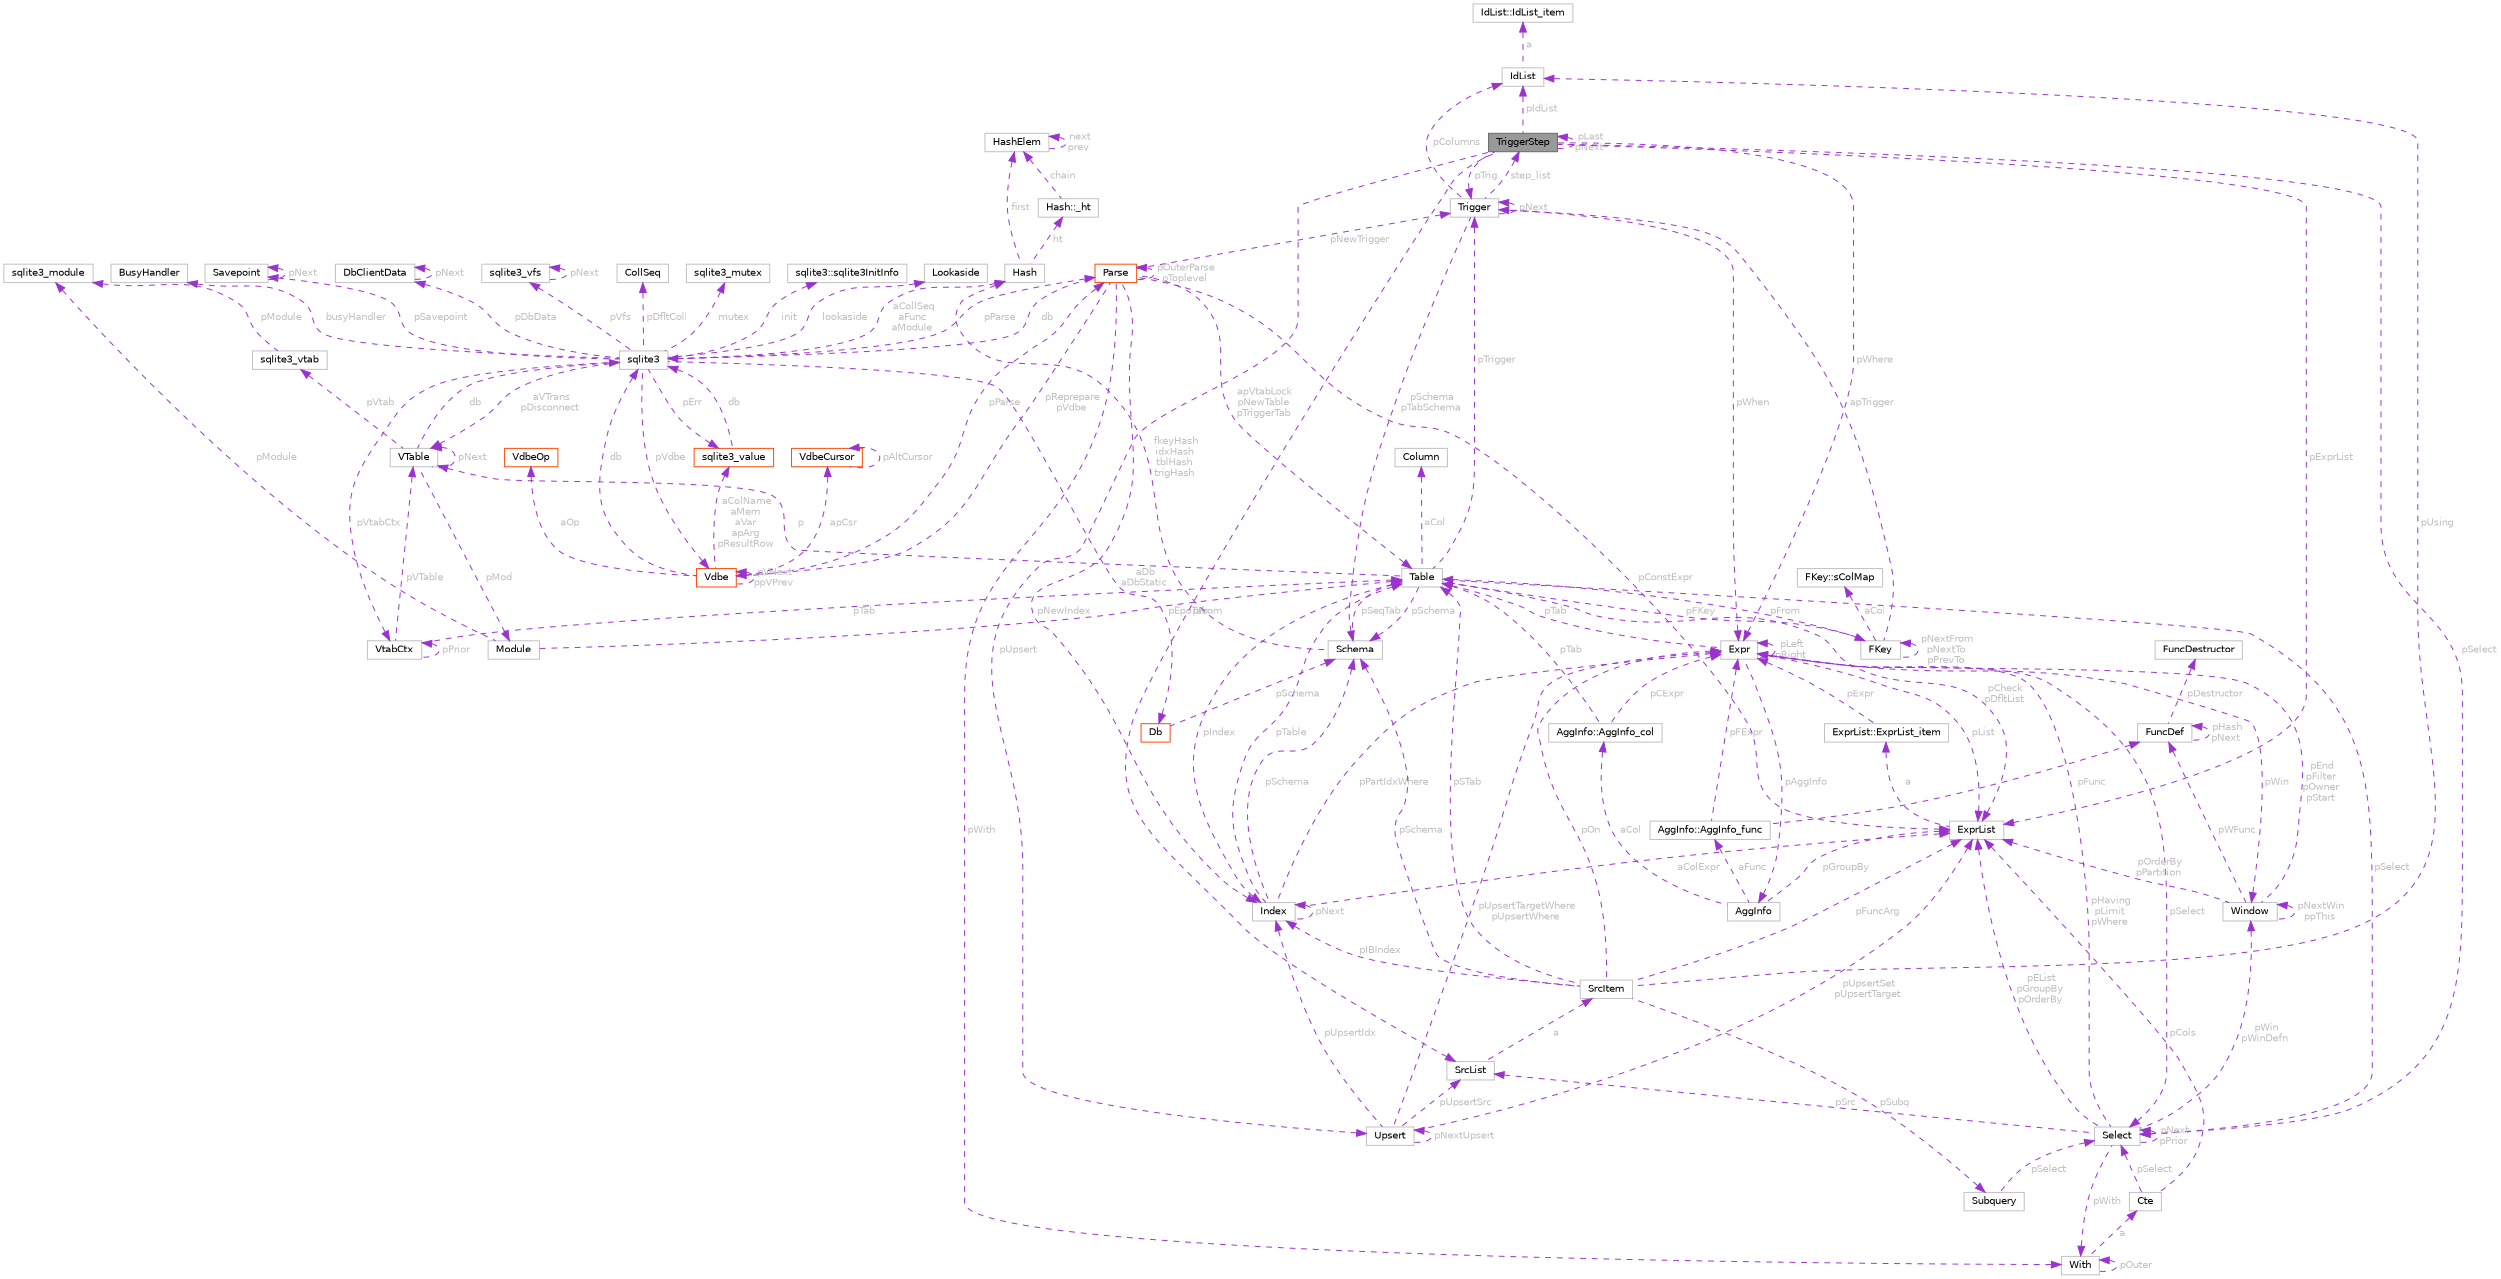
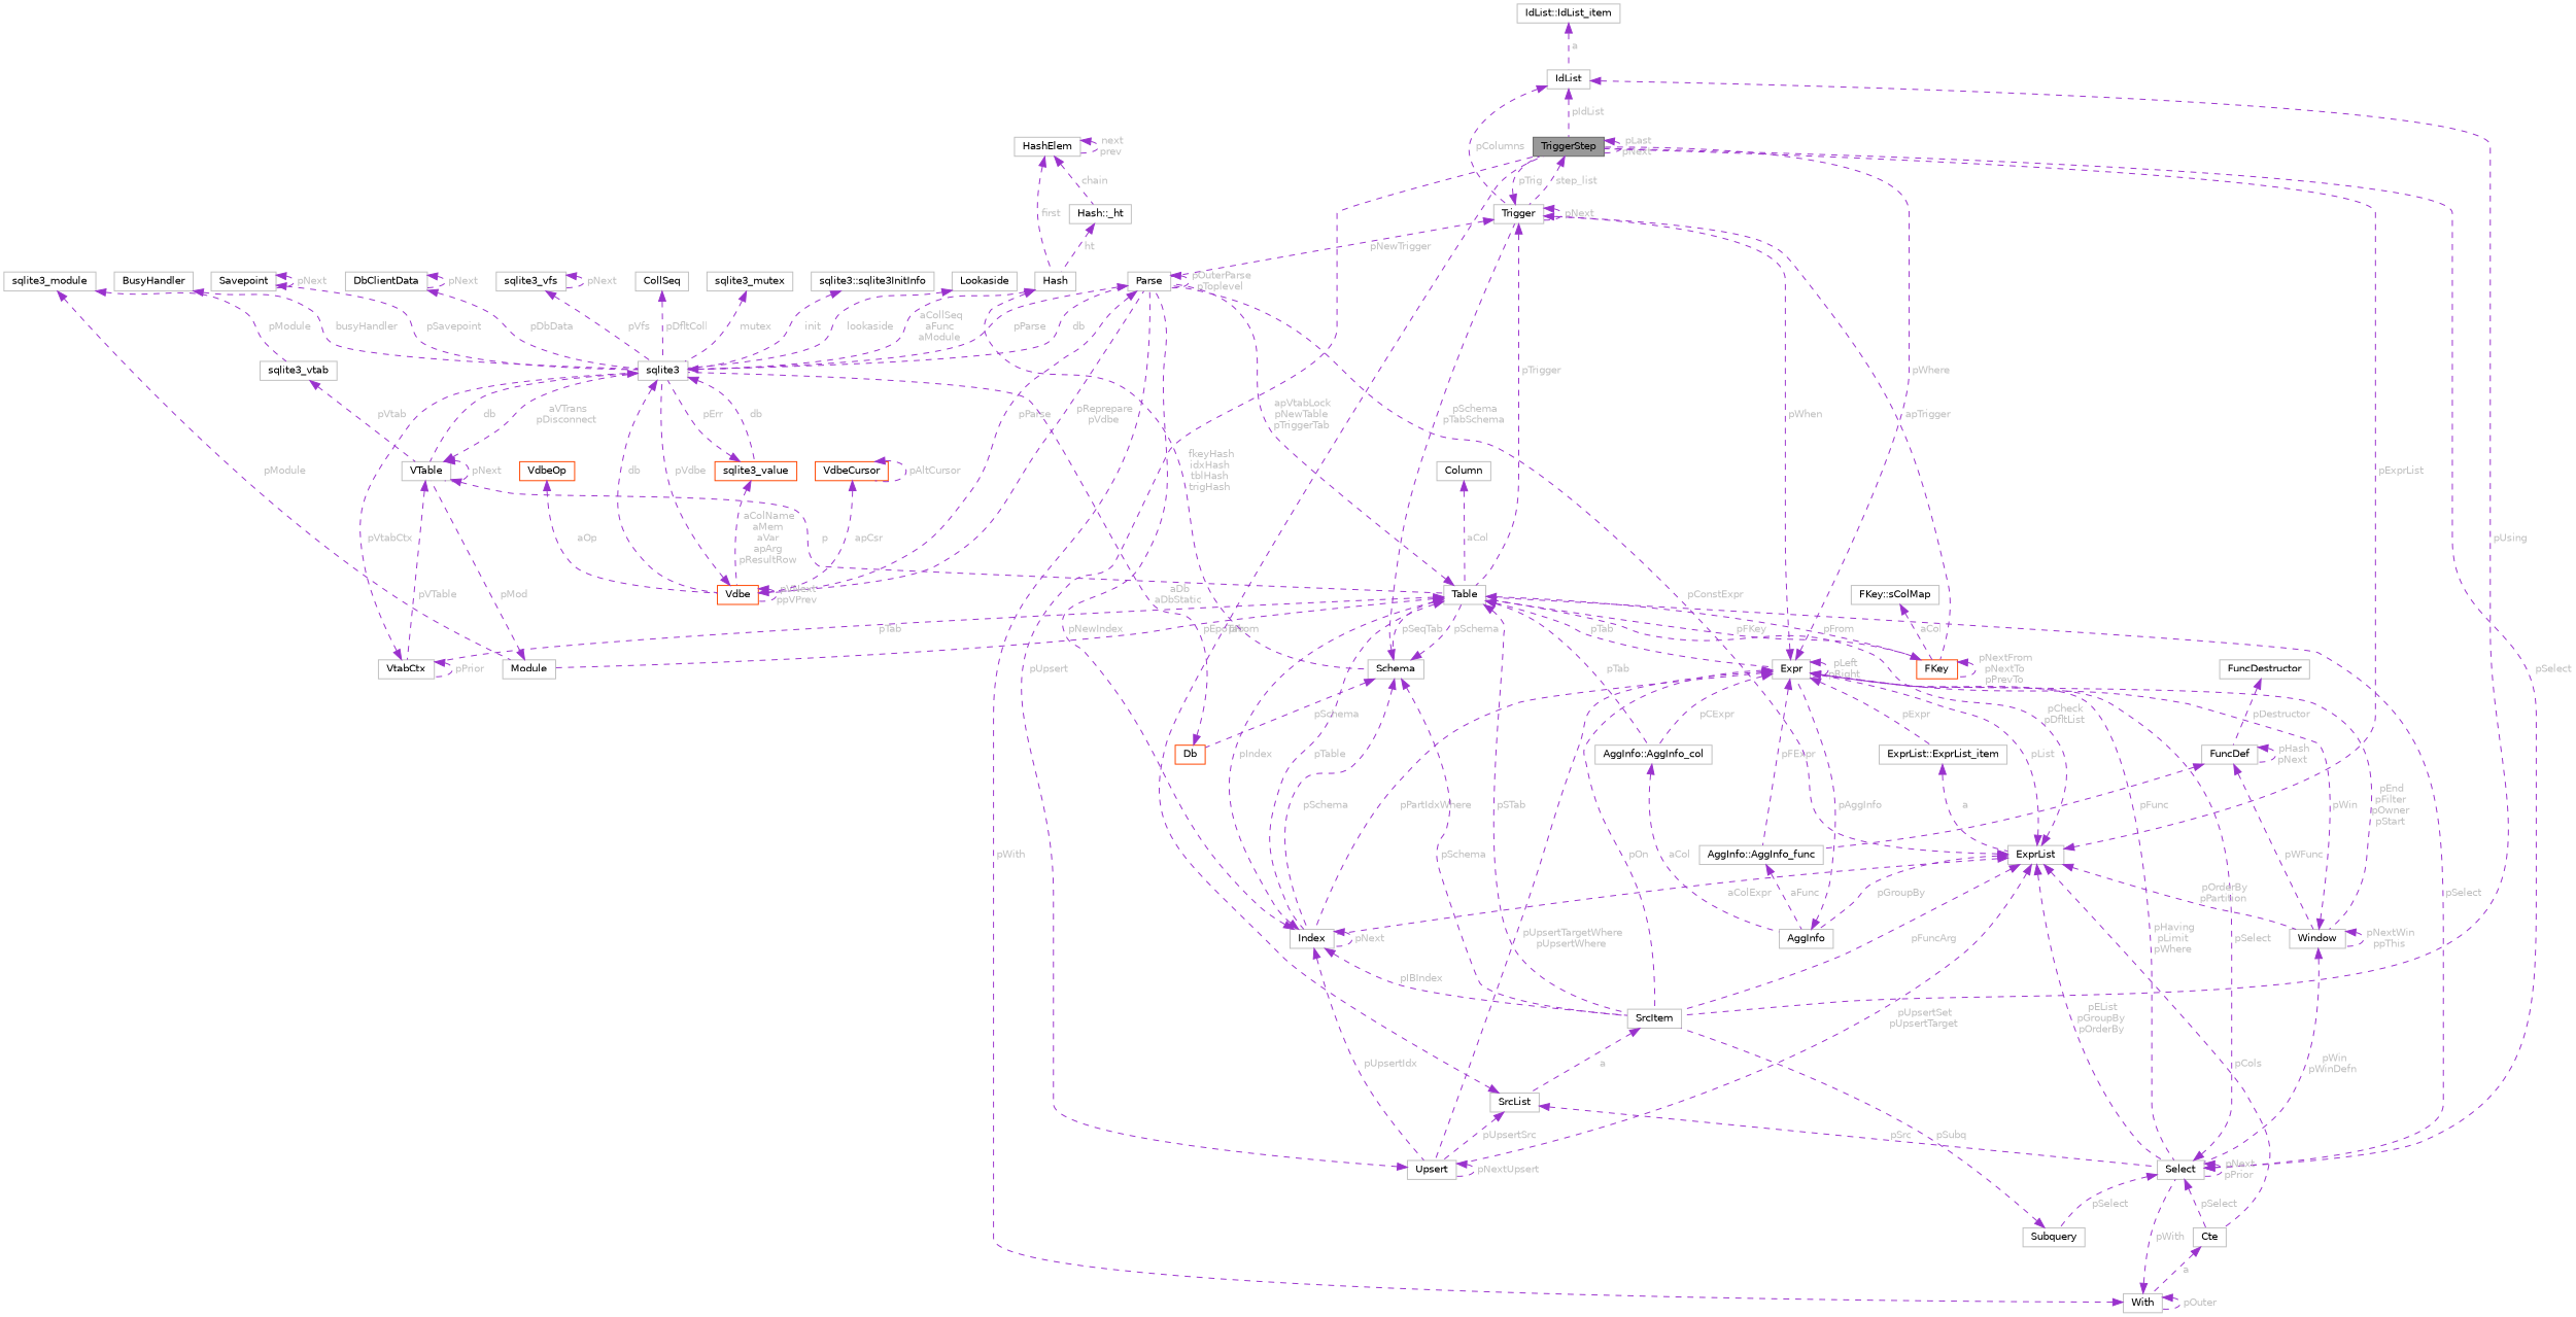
  digraph {
    node [color=grey75 fillcolor=white fontname=Helvetica fontsize=10 shape=box style=filled]
    edge [color=darkorchid3 dir=back fontcolor=grey fontname=Helvetica fontsize=10 labelfontname=Helvetica labelfontsize=10 style=dashed]
    n1 [color=gray40 fillcolor=grey60 fontcolor=black height=0.2 label=TriggerStep width=0.4]
    n2 [height=0.2 label=Trigger width=0.4]
    n3 [height=0.2 label=Table width=0.4]
-   n4 [height=0.2 label=FKey width=0.4]
-   n5 [color=orangered height=0.2 label=Parse width=0.4]
+   n4 [color=orangered height=0.2 label=FKey width=0.4]
+   n5 [height=0.2 label=Parse width=0.4]
    n6 [height=0.2 label=Expr width=0.4]
    n7 [height=0.2 label=SrcItem width=0.4]
    n8 [height=0.2 label=Index width=0.4]
    n9 [height=0.2 label="AggInfo::AggInfo_col" width=0.4]
    n10 [height=0.2 label=Schema width=0.4]
    n11 [height=0.2 label=VtabCtx width=0.4]
    n12 [height=0.2 label=Module width=0.4]
    n13 [height=0.2 label=sqlite3 width=0.4]
    n14 [color=orangered height=0.2 label=Vdbe width=0.4]
    n15 [height=0.2 label="ExprList::ExprList_item" width=0.4]
    n16 [height=0.2 label=Select width=0.4]
    n17 [height=0.2 label=Window width=0.4]
    n18 [height=0.2 label="AggInfo::AggInfo_func" width=0.4]
    n19 [height=0.2 label=Upsert width=0.4]
    n20 [height=0.2 label=ExprList width=0.4]
    n21 [height=0.2 label=Cte width=0.4]
    n22 [height=0.2 label=Subquery width=0.4]
    n23 [height=0.2 label=SrcList width=0.4]
    n24 [height=0.2 label=AggInfo width=0.4]
    n25 [height=0.2 label=With width=0.4]
    n26 [color=orangered height=0.2 label=Db width=0.4]
    n27 [height=0.2 label=VTable width=0.4]
    n28 [height=0.2 label=Column width=0.4]
    n29 [height=0.2 label=Hash width=0.4]
    n30 [color=orangered height=0.2 label=sqlite3_value width=0.4]
    n31 [height=0.2 label=HashElem width=0.4]
    n32 [height=0.2 label="Hash::_ht" width=0.4]
    n33 [height=0.2 label="FKey::sColMap" width=0.4]
    n34 [height=0.2 label=sqlite3_vfs width=0.4]
    n35 [color=orangered height=0.2 label=VdbeCursor width=0.4]
    n36 [color=orangered height=0.2 label=VdbeOp width=0.4]
    n37 [height=0.2 label=CollSeq width=0.4]
    n38 [height=0.2 label=sqlite3_mutex width=0.4]
    n39 [height=0.2 label="sqlite3::sqlite3InitInfo" width=0.4]
    n40 [height=0.2 label=Lookaside width=0.4]
    n41 [height=0.2 label=BusyHandler width=0.4]
    n42 [height=0.2 label=Savepoint width=0.4]
    n43 [height=0.2 label=DbClientData width=0.4]
    n44 [height=0.2 label=sqlite3_module width=0.4]
    n45 [height=0.2 label=sqlite3_vtab width=0.4]
    n46 [height=0.2 label=IdList width=0.4]
    n47 [height=0.2 label="IdList::IdList_item" width=0.4]
    n48 [height=0.2 label=FuncDef width=0.4]
    n49 [height=0.2 label=FuncDestructor width=0.4]
    n1 -> n1 [label=" pLast\npNext"]
    n1 -> n2 [label=" step_list"]
    n2 -> n1 [label=" pTrig"]
    n2 -> n2 [label=" pNext"]
    n2 -> n3 [label=" pTrigger"]
    n2 -> n4 [label=" apTrigger"]
    n2 -> n5 [label=" pNewTrigger"]
    n3 -> n4 [label=" pFrom"]
    n3 -> n5 [label=" apVtabLock\npNewTable\npTriggerTab"]
    n3 -> n6 [label=" pTab"]
    n3 -> n7 [label=" pSTab"]
    n3 -> n8 [label=" pTable"]
    n3 -> n9 [label=" pTab"]
    n3 -> n10 [label=" pSeqTab"]
    n3 -> n11 [label=" pTab"]
    n3 -> n12 [label=" pEpoTab"]
    n4 -> n3 [label=" pFKey"]
    n4 -> n4 [label=" pNextFrom\npNextTo\npPrevTo"]
    n5 -> n5 [label=" pOuterParse\npToplevel"]
    n5 -> n13 [label=" pParse"]
    n5 -> n14 [label=" pParse"]
    n6 -> n1 [label=" pWhere"]
    n6 -> n2 [label=" pWhen"]
    n6 -> n6 [label=" pLeft\npRight"]
    n6 -> n7 [label=" pOn"]
    n6 -> n8 [label=" pPartIdxWhere"]
    n6 -> n9 [label=" pCExpr"]
    n6 -> n15 [label=" pExpr"]
    n6 -> n16 [label=" pHaving\npLimit\npWhere"]
    n6 -> n17 [label=" pEnd\npFilter\npOwner\npStart"]
    n6 -> n18 [label=" pFExpr"]
    n6 -> n19 [label=" pUpsertTargetWhere\npUpsertWhere"]
    n7 -> n23 [label=" a"]
    n8 -> n3 [label=" pIndex"]
    n8 -> n5 [label=" pNewIndex"]
    n8 -> n7 [label=" pIBIndex"]
    n8 -> n8 [label=" pNext"]
    n8 -> n19 [label=" pUpsertIdx"]
    n9 -> n24 [label=" aCol"]
    n10 -> n2 [label=" pSchema\npTabSchema"]
    n10 -> n3 [label=" pSchema"]
    n10 -> n7 [label=" pSchema"]
    n10 -> n8 [label=" pSchema"]
    n10 -> n26 [label=" pSchema"]
    n11 -> n11 [label=" pPrior"]
    n11 -> n13 [label=" pVtabCtx"]
    n12 -> n27 [label=" pMod"]
    n13 -> n5 [label=" db"]
    n13 -> n14 [label=" db"]
    n13 -> n27 [label=" db"]
    n13 -> n30 [label=" db"]
    n14 -> n5 [label=" pReprepare\npVdbe"]
    n14 -> n13 [label=" pVdbe"]
    n14 -> n14 [label=" pVNext\nppVPrev"]
    n15 -> n20 [label=" a"]
    n16 -> n1 [label=" pSelect"]
    n16 -> n3 [label=" pSelect"]
    n16 -> n6 [label=" pSelect"]
    n16 -> n16 [label=" pNext\npPrior"]
    n16 -> n21 [label=" pSelect"]
    n16 -> n22 [label=" pSelect"]
    n17 -> n6 [label=" pWin"]
    n17 -> n16 [label=" pWin\npWinDefn"]
    n17 -> n17 [label=" pNextWin\nppThis"]
    n18 -> n24 [label=" aFunc"]
    n19 -> n1 [label=" pUpsert"]
    n19 -> n19 [label=" pNextUpsert"]
    n20 -> n1 [label=" pExprList"]
    n20 -> n3 [label=" pCheck\npDfltList"]
    n20 -> n5 [label=" pConstExpr"]
    n20 -> n6 [label=" pList"]
    n20 -> n7 [label=" pFuncArg"]
    n20 -> n8 [label=" aColExpr"]
    n20 -> n16 [label=" pEList\npGroupBy\npOrderBy"]
    n20 -> n17 [label=" pOrderBy\npPartition"]
    n20 -> n19 [label=" pUpsertSet\npUpsertTarget"]
    n20 -> n21 [label=" pCols"]
    n20 -> n24 [label=" pGroupBy"]
    n21 -> n25 [label=" a"]
    n22 -> n7 [label=" pSubq"]
    n23 -> n1 [label=" pFrom"]
    n23 -> n16 [label=" pSrc"]
    n23 -> n19 [label=" pUpsertSrc"]
    n24 -> n6 [label=" pAggInfo"]
    n25 -> n5 [label=" pWith"]
    n25 -> n16 [label=" pWith"]
    n25 -> n25 [label=" pOuter"]
    n26 -> n13 [label=" aDb\naDbStatic"]
    n27 -> n3 [label=" p"]
    n27 -> n11 [label=" pVTable"]
    n27 -> n13 [label=" aVTrans\npDisconnect"]
    n27 -> n27 [label=" pNext"]
    n28 -> n3 [label=" aCol"]
    n29 -> n10 [label=" fkeyHash\nidxHash\ntblHash\ntrigHash"]
    n29 -> n13 [label=" aCollSeq\naFunc\naModule"]
    n30 -> n13 [label=" pErr"]
    n30 -> n14 [label=" aColName\naMem\naVar\napArg\npResultRow"]
    n31 -> n29 [label=" first"]
    n31 -> n31 [label=" next\nprev"]
    n31 -> n32 [label=" chain"]
    n32 -> n29 [label=" ht"]
    n33 -> n4 [label=" aCol"]
    n34 -> n13 [label=" pVfs"]
    n34 -> n34 [label=" pNext"]
    n35 -> n14 [label=" apCsr"]
    n35 -> n35 [label=" pAltCursor"]
    n36 -> n14 [label=" aOp"]
    n37 -> n13 [label=" pDfltColl"]
    n38 -> n13 [label=" mutex"]
    n39 -> n13 [label=" init"]
    n40 -> n13 [label=" lookaside"]
    n41 -> n13 [label=" busyHandler"]
    n42 -> n13 [label=" pSavepoint"]
    n42 -> n42 [label=" pNext"]
    n43 -> n13 [label=" pDbData"]
    n43 -> n43 [label=" pNext"]
    n44 -> n12 [label=" pModule"]
    n44 -> n45 [label=" pModule"]
    n45 -> n27 [label=" pVtab"]
    n46 -> n1 [label=" pIdList"]
    n46 -> n2 [label=" pColumns"]
    n46 -> n7 [label=" pUsing"]
    n47 -> n46 [label=" a"]
    n48 -> n17 [label=" pWFunc"]
    n48 -> n18 [label=" pFunc"]
    n48 -> n48 [label=" pHash\npNext"]
    n49 -> n48 [label=" pDestructor"]
  }
